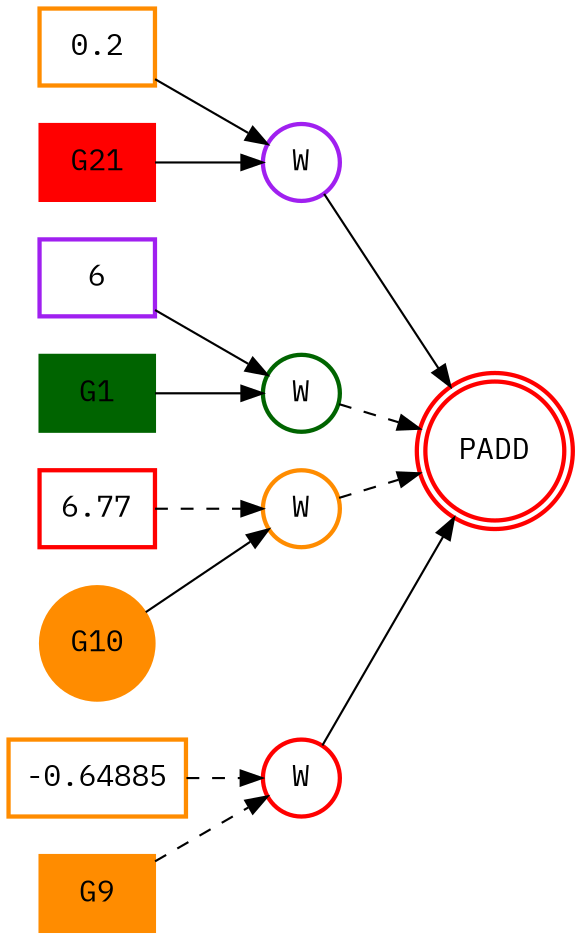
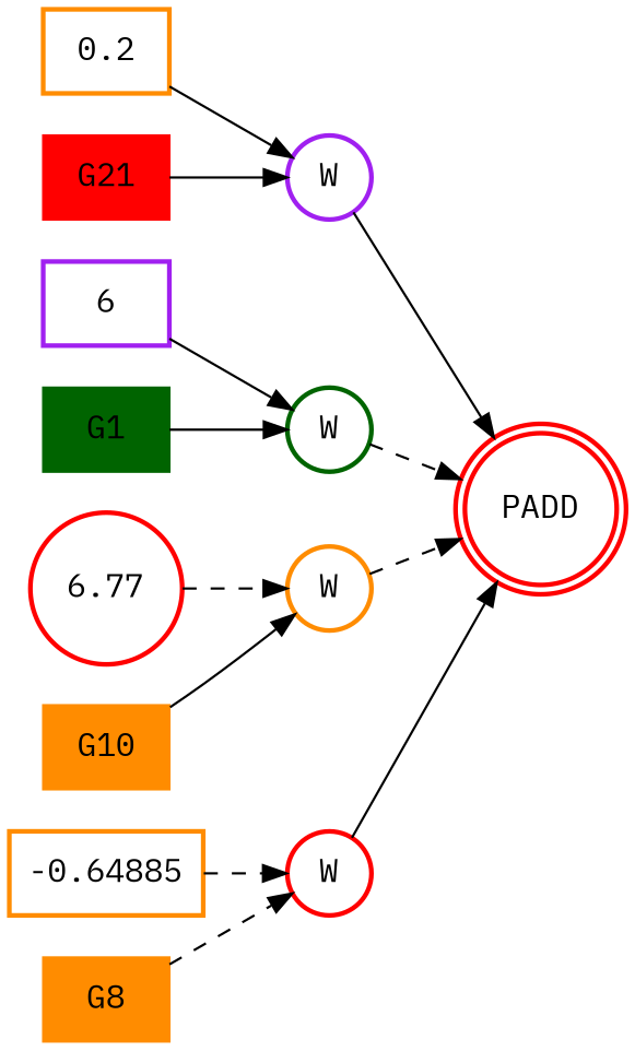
  digraph {
    dir=none
    fontname="IBM Plex Mono"
    rankdir=LR
    node [color=darkorange fontname="IBM Plex Mono" shape=box style=bold]
    edge [fontname="IBM Plex Mono" style=solid]
    n1 [color=red label=PADD shape=doublecircle]
    n2 [color=purple label=W shape=circle]
    n3 [label=0.2]
    n4 [color=red label=G21 style=filled]
    n5 [color=darkgreen label=W shape=circle]
    n6 [color=purple label=6]
    n7 [color=darkgreen label=G1 style=filled]
    n8 [label=W shape=circle]
-   n9 [color=red label=6.77]
-   n10 [label=G10 shape=circle style=filled]
+   n9 [color=red label=6.77 shape=circle]
+   n10 [label=G10 style=filled]
    n11 [color=red label=W shape=circle]
    n12 [label=-0.64885]
-   n13 [label=G9 style=filled]
+   n13 [label=G8 style=filled]
    n2 -> n1
    n3 -> n2
    n4 -> n2
    n5 -> n1 [style=dashed]
    n6 -> n5
    n7 -> n5
    n8 -> n1 [style=dashed]
    n9 -> n8 [style=dashed]
    n10 -> n8
    n11 -> n1
    n12 -> n11 [style=dashed]
    n13 -> n11 [style=dashed]
  }
